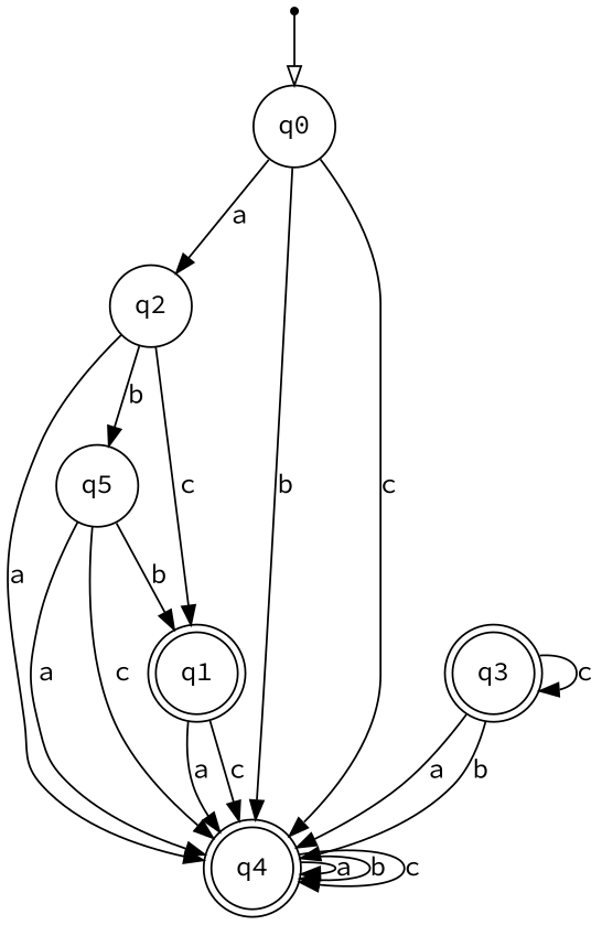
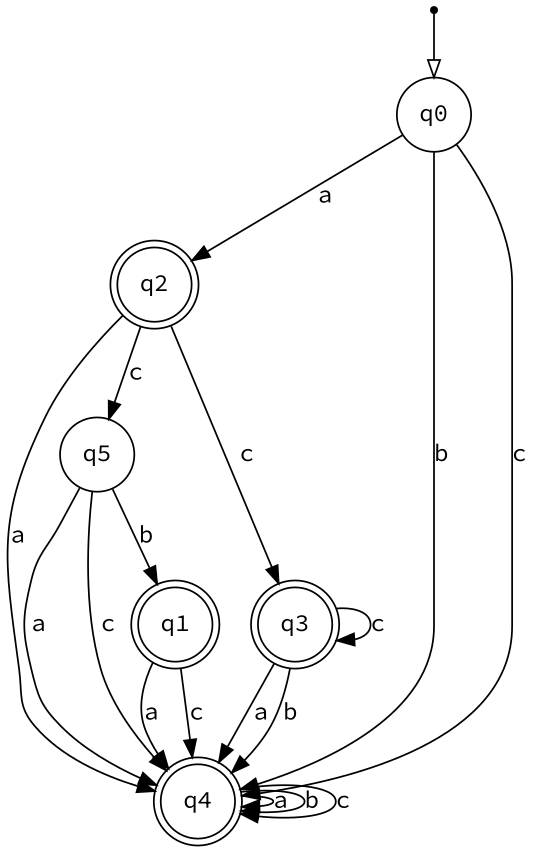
  digraph {
    fontname="Source Code Pro"
    node [fontname="Source Code Pro" shape=doublecircle]
    edge [fontname="Source Code Pro"]
    __start [shape=point]
    q0 [shape=circle]
-   q2 [shape=circle]
+   q2
    q4
    q5 [shape=circle]
    q3
    q1
    __start -> q0 [arrowhead=empty]
    q0 -> q2 [label=a]
    q0 -> q4 [label=b]
    q0 -> q4 [label=c]
    q2 -> q4 [label=a]
-   q2 -> q5 [label=b]
-   q2 -> q1 [label=c]
+   q2 -> q5 [label=c]
+   q2 -> q3 [label=c]
    q4 -> q4 [label=a]
    q4 -> q4 [label=b]
    q4 -> q4 [label=c]
    q5 -> q4 [label=a]
    q5 -> q4 [label=c]
    q5 -> q1 [label=b]
    q3 -> q4 [label=a]
    q3 -> q4 [label=b]
    q3 -> q3 [label=c]
    q1 -> q4 [label=a]
    q1 -> q4 [label=c]
  }
